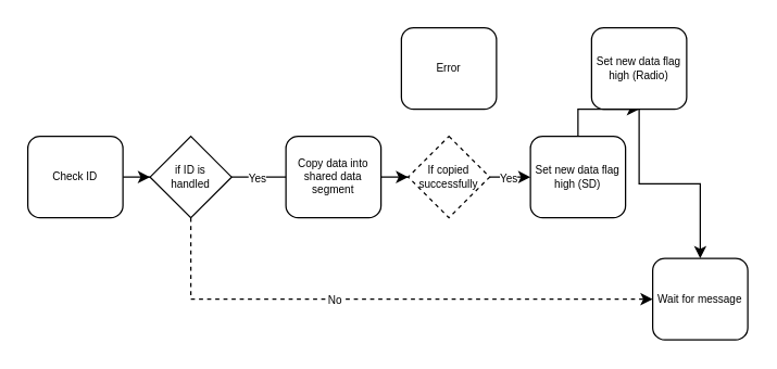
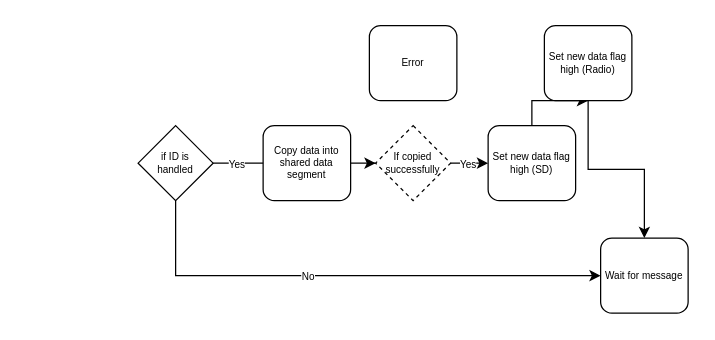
  <mxCell id="0" />
  <mxCell id="1" parent="0" />
- <mxCell id="2" value="" style="edgeStyle=orthogonalEdgeStyle;rounded=0;orthogonalLoop=1;jettySize=auto;html=1;fontSize=8;" edge="1" parent="1" source="3" target="12"><mxGeometry relative="1" as="geometry" /></mxCell>
- <mxCell id="3" value="Check ID" style="rounded=1;whiteSpace=wrap;html=1;fontSize=8;" vertex="1" parent="1"><mxGeometry x="20" y="100" width="70" height="60" as="geometry" /></mxCell>
  <mxCell id="4" value="" style="edgeStyle=orthogonalEdgeStyle;rounded=0;orthogonalLoop=1;jettySize=auto;html=1;fontSize=8;" edge="1" parent="1" source="5" target="14"><mxGeometry relative="1" as="geometry" /></mxCell>
  <mxCell id="5" value="Set new data flag high (SD)" style="rounded=1;whiteSpace=wrap;html=1;fontSize=8;" vertex="1" parent="1"><mxGeometry x="390" y="100" width="70" height="60" as="geometry" /></mxCell>
  <mxCell id="6" value="" style="edgeStyle=orthogonalEdgeStyle;rounded=0;orthogonalLoop=1;jettySize=auto;html=1;fontSize=8;" edge="1" parent="1" source="7" target="17"><mxGeometry relative="1" as="geometry" /></mxCell>
  <mxCell id="7" value="Copy data into shared data segment" style="rounded=1;whiteSpace=wrap;html=1;fontSize=8;" vertex="1" parent="1"><mxGeometry x="210" y="100" width="70" height="60" as="geometry" /></mxCell>
  <mxCell id="8" value="" style="edgeStyle=orthogonalEdgeStyle;rounded=0;orthogonalLoop=1;jettySize=auto;html=1;fontSize=8;endArrow=none;" edge="1" parent="1" source="12" target="7"><mxGeometry relative="1" as="geometry" /></mxCell>
  <mxCell id="9" value="Yes" style="edgeLabel;html=1;align=center;verticalAlign=middle;resizable=0;points=[];fontSize=8;" vertex="1" connectable="0" parent="8"><mxGeometry x="-0.102" y="-1" relative="1" as="geometry"><mxPoint y="-1" as="offset" /></mxGeometry></mxCell>
- <mxCell id="10" style="edgeStyle=orthogonalEdgeStyle;rounded=0;orthogonalLoop=1;jettySize=auto;html=1;entryX=0;entryY=0.5;entryDx=0;entryDy=0;fontSize=8;dashed=1;" edge="1" parent="1" source="12" target="18"><mxGeometry relative="1" as="geometry"><Array as="points"><mxPoint x="140" y="220" /></Array></mxGeometry></mxCell>
+ <mxCell id="10" style="edgeStyle=orthogonalEdgeStyle;rounded=0;orthogonalLoop=1;jettySize=auto;html=1;entryX=0;entryY=0.5;entryDx=0;entryDy=0;fontSize=8;" edge="1" parent="1" source="12" target="18"><mxGeometry relative="1" as="geometry"><Array as="points"><mxPoint x="140" y="220" /></Array></mxGeometry></mxCell>
  <mxCell id="11" value="No" style="edgeLabel;html=1;align=center;verticalAlign=middle;resizable=0;points=[];fontSize=8;" vertex="1" connectable="0" parent="10"><mxGeometry x="-0.195" y="-1" relative="1" as="geometry"><mxPoint x="4" y="-1" as="offset" /></mxGeometry></mxCell>
  <mxCell id="12" value="if ID is&lt;div&gt;handled&lt;/div&gt;" style="rhombus;whiteSpace=wrap;html=1;fontSize=8;" vertex="1" parent="1"><mxGeometry x="110" y="100" width="60" height="60" as="geometry" /></mxCell>
  <mxCell id="13" value="" style="edgeStyle=orthogonalEdgeStyle;rounded=0;orthogonalLoop=1;jettySize=auto;html=1;fontSize=8;" edge="1" parent="1" source="14" target="18"><mxGeometry relative="1" as="geometry" /></mxCell>
  <mxCell id="14" value="Set new data flag high (Radio)" style="rounded=1;whiteSpace=wrap;html=1;fontSize=8;" vertex="1" parent="1"><mxGeometry x="435" y="20" width="70" height="60" as="geometry" /></mxCell>
  <mxCell id="15" value="" style="edgeStyle=orthogonalEdgeStyle;rounded=0;orthogonalLoop=1;jettySize=auto;html=1;fontSize=8;" edge="1" parent="1" source="17" target="5"><mxGeometry relative="1" as="geometry" /></mxCell>
  <mxCell id="16" value="Yes" style="edgeLabel;html=1;align=center;verticalAlign=middle;resizable=0;points=[];fontSize=8;" vertex="1" connectable="0" parent="15"><mxGeometry x="-0.476" relative="1" as="geometry"><mxPoint as="offset" /></mxGeometry></mxCell>
  <mxCell id="17" value="If copied successfully" style="rhombus;whiteSpace=wrap;html=1;fontSize=8;dashed=1;" vertex="1" parent="1"><mxGeometry x="300" y="100" width="60" height="60" as="geometry" /></mxCell>
  <mxCell id="18" value="Wait for message" style="rounded=1;whiteSpace=wrap;html=1;fontSize=8;" vertex="1" parent="1"><mxGeometry x="480" y="190" width="70" height="60" as="geometry" /></mxCell>
  <mxCell id="19" value="Error" style="rounded=1;whiteSpace=wrap;html=1;fontSize=8;" vertex="1" parent="1"><mxGeometry x="295" y="20" width="70" height="60" as="geometry" /></mxCell>
